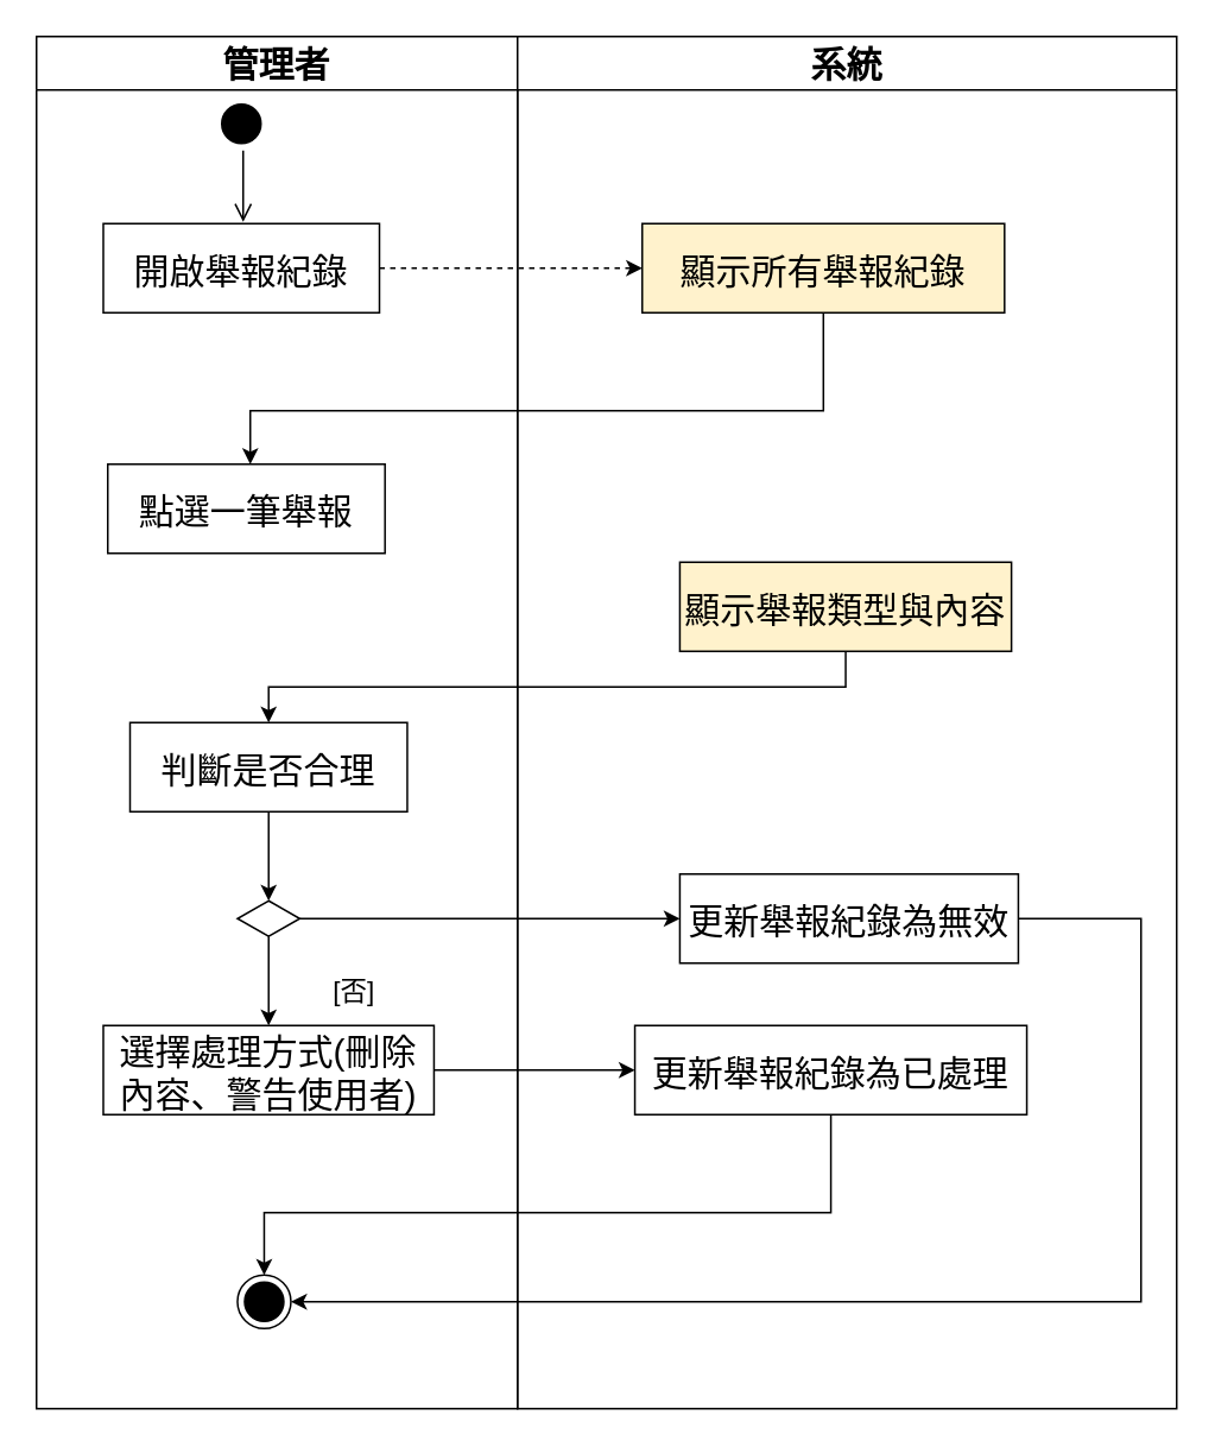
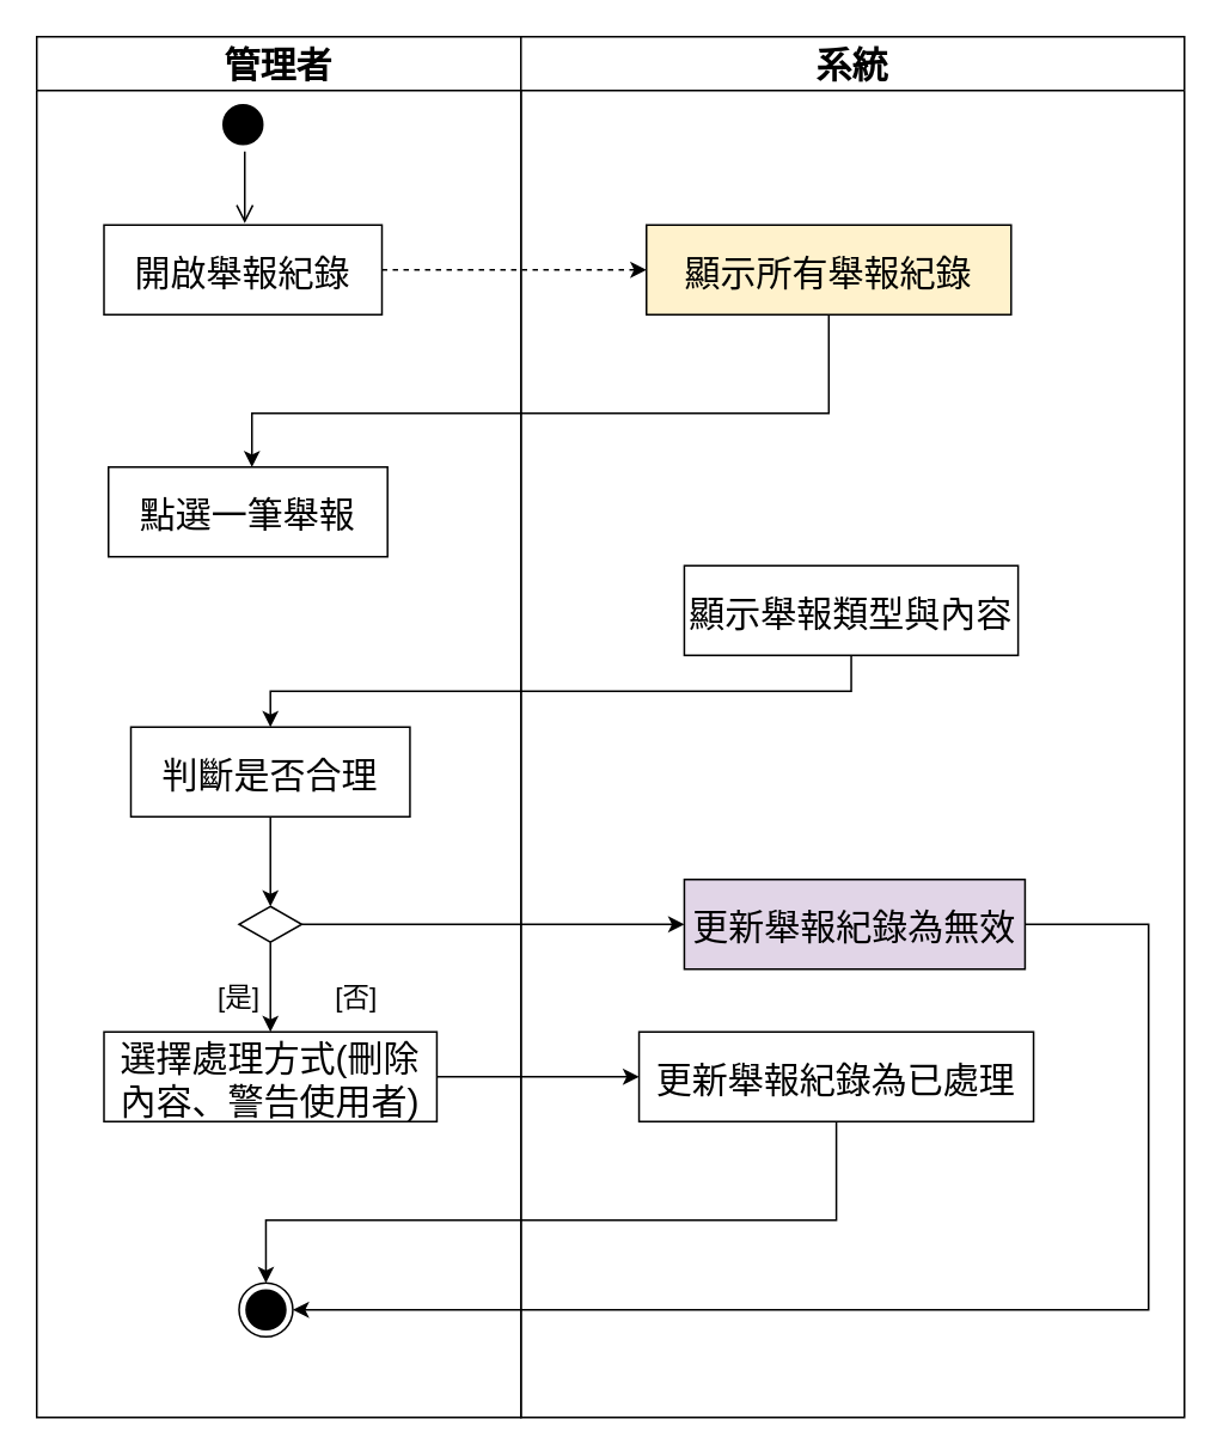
  <mxCell id="0" />
  <mxCell id="1" parent="0" />
  <mxCell id="2" value="" style="ellipse;shape=startState;fillColor=#000000;strokeColor=#000000;" vertex="1" parent="1"><mxGeometry x="120" y="54" width="30" height="30" as="geometry" /></mxCell>
  <mxCell id="3" value="" style="edgeStyle=elbowEdgeStyle;elbow=horizontal;verticalAlign=bottom;endArrow=open;endSize=8;strokeColor=#000000;endFill=1;rounded=0;fillColor=#000000;" edge="1" parent="1" source="2"><mxGeometry x="100" y="40" as="geometry"><mxPoint x="135.643" y="124" as="targetPoint" /></mxGeometry></mxCell>
  <mxCell id="4" value="" style="endArrow=open;strokeColor=#000000;endFill=1;rounded=0" edge="1" parent="1" target="7"><mxGeometry relative="1" as="geometry"><mxPoint x="135" y="166" as="sourcePoint" /><mxPoint x="134.75" y="226" as="targetPoint" /></mxGeometry></mxCell>
  <mxCell id="5" value="管理者" style="swimlane;whiteSpace=wrap;startSize=30;fontSize=20;" vertex="1" parent="1"><mxGeometry x="20" y="20" width="270" height="770" as="geometry" /></mxCell>
  <mxCell id="6" value="" style="ellipse;html=1;shape=endState;fillColor=#000000;strokeColor=#000000;" vertex="1" parent="5"><mxGeometry x="112.81" y="695" width="30" height="30" as="geometry" /></mxCell>
  <mxCell id="7" value="開啟舉報紀錄" style="fontSize=20;" vertex="1" parent="5"><mxGeometry x="37.5" y="105" width="155" height="50" as="geometry" /></mxCell>
  <mxCell id="8" value="選擇處理方式(刪除&#10;內容、警告使用者)" style="fontSize=20;" vertex="1" parent="5"><mxGeometry x="37.5" y="555" width="185.62" height="50" as="geometry" /></mxCell>
  <mxCell id="9" style="edgeStyle=orthogonalEdgeStyle;rounded=0;orthogonalLoop=1;jettySize=auto;html=1;entryX=0.5;entryY=0;entryDx=0;entryDy=0;" edge="1" parent="5" source="10" target="6"><mxGeometry relative="1" as="geometry"><Array as="points"><mxPoint x="446" y="660" /><mxPoint x="128" y="660" /></Array></mxGeometry></mxCell>
  <mxCell id="10" value="更新舉報紀錄為已處理" style="fontSize=20;" vertex="1" parent="5"><mxGeometry x="335.87" y="555" width="220" height="50" as="geometry" /></mxCell>
  <mxCell id="11" style="edgeStyle=orthogonalEdgeStyle;rounded=0;orthogonalLoop=1;jettySize=auto;html=1;entryX=0;entryY=0.5;entryDx=0;entryDy=0;" edge="1" parent="5" source="8" target="10"><mxGeometry relative="1" as="geometry" /></mxCell>
  <mxCell id="12" value="&lt;font style=&quot;font-size: 15px;&quot;&gt;[否]&lt;/font&gt;" style="whiteSpace=wrap;html=1;strokeColor=none;fillColor=none;" vertex="1" parent="5"><mxGeometry x="150" y="525" width="57.25" height="20" as="geometry" /></mxCell>
+ <mxCell id="13" value="&lt;font style=&quot;font-size: 15px;&quot;&gt;[是]&lt;/font&gt;" style="whiteSpace=wrap;html=1;strokeColor=none;fillColor=none;" vertex="1" parent="5"><mxGeometry x="92.5" y="525" width="40" height="20" as="geometry" /></mxCell>
  <mxCell id="14" style="edgeStyle=orthogonalEdgeStyle;rounded=0;orthogonalLoop=1;jettySize=auto;html=1;" edge="1" parent="5" source="15" target="8"><mxGeometry relative="1" as="geometry" /></mxCell>
  <mxCell id="15" value="&#10;" style="rhombus;fillColor=#FFFFFF;strokeColor=#000000;" vertex="1" parent="5"><mxGeometry x="112.81" y="485" width="35" height="20" as="geometry" /></mxCell>
  <mxCell id="16" value="判斷是否合理" style="fontSize=20;" vertex="1" parent="5"><mxGeometry x="52.5" y="385" width="155.62" height="50" as="geometry" /></mxCell>
  <mxCell id="17" style="edgeStyle=orthogonalEdgeStyle;rounded=0;orthogonalLoop=1;jettySize=auto;html=1;entryX=0.5;entryY=0;entryDx=0;entryDy=0;" edge="1" parent="5" source="16" target="15"><mxGeometry relative="1" as="geometry" /></mxCell>
  <mxCell id="18" style="edgeStyle=orthogonalEdgeStyle;rounded=0;orthogonalLoop=1;jettySize=auto;html=1;entryX=0.5;entryY=0;entryDx=0;entryDy=0;" edge="1" parent="5" source="20" target="16"><mxGeometry relative="1" as="geometry"><Array as="points"><mxPoint x="454.5" y="365" /><mxPoint x="130.5" y="365" /></Array></mxGeometry></mxCell>
  <mxCell id="19" value="點選一筆舉報" style="fontSize=20;" vertex="1" parent="5"><mxGeometry x="40" y="240" width="155.62" height="50" as="geometry" /></mxCell>
- <mxCell id="20" value="顯示舉報類型與內容" style="fontSize=20;fillColor=#fff2cc;" vertex="1" parent="5"><mxGeometry x="361.12" y="295" width="186.13" height="50" as="geometry" /></mxCell>
+ <mxCell id="20" value="顯示舉報類型與內容" style="fontSize=20;" vertex="1" parent="5"><mxGeometry x="361.12" y="295" width="186.13" height="50" as="geometry" /></mxCell>
  <mxCell id="21" value="系統" style="swimlane;whiteSpace=wrap;startSize=30;fontSize=20;" vertex="1" parent="1"><mxGeometry x="290" y="20" width="370" height="770" as="geometry" /></mxCell>
  <mxCell id="22" value="顯示所有舉報紀錄" style="fontSize=20;fillColor=#fff2cc;" vertex="1" parent="21"><mxGeometry x="70" y="105" width="203.37" height="50" as="geometry" /></mxCell>
- <mxCell id="23" value="更新舉報紀錄為無效" style="fontSize=20;" vertex="1" parent="21"><mxGeometry x="91.12" y="470" width="190" height="50" as="geometry" /></mxCell>
+ <mxCell id="23" value="更新舉報紀錄為無效" style="fontSize=20;fillColor=#e1d5e7;" vertex="1" parent="21"><mxGeometry x="91.12" y="470" width="190" height="50" as="geometry" /></mxCell>
  <mxCell id="24" style="edgeStyle=orthogonalEdgeStyle;rounded=0;orthogonalLoop=1;jettySize=auto;html=1;entryX=0;entryY=0.5;entryDx=0;entryDy=0;dashed=1;" edge="1" parent="1" source="7" target="22"><mxGeometry relative="1" as="geometry" /></mxCell>
  <mxCell id="25" style="edgeStyle=orthogonalEdgeStyle;rounded=0;orthogonalLoop=1;jettySize=auto;html=1;exitX=0.5;exitY=1;exitDx=0;exitDy=0;" edge="1" parent="1" source="22" target="19"><mxGeometry relative="1" as="geometry"><mxPoint x="474.136" y="270" as="sourcePoint" /><Array as="points"><mxPoint x="462" y="230" /><mxPoint x="140" y="230" /></Array></mxGeometry></mxCell>
  <mxCell id="26" style="edgeStyle=orthogonalEdgeStyle;rounded=0;orthogonalLoop=1;jettySize=auto;html=1;" edge="1" parent="1" source="15" target="23"><mxGeometry relative="1" as="geometry" /></mxCell>
  <mxCell id="27" style="edgeStyle=orthogonalEdgeStyle;rounded=0;orthogonalLoop=1;jettySize=auto;html=1;entryX=1;entryY=0.5;entryDx=0;entryDy=0;" edge="1" parent="1" source="23" target="6"><mxGeometry relative="1" as="geometry"><Array as="points"><mxPoint x="640" y="515" /><mxPoint x="640" y="730" /></Array></mxGeometry></mxCell>
